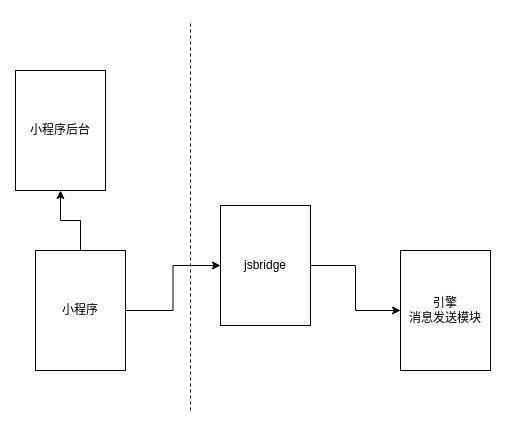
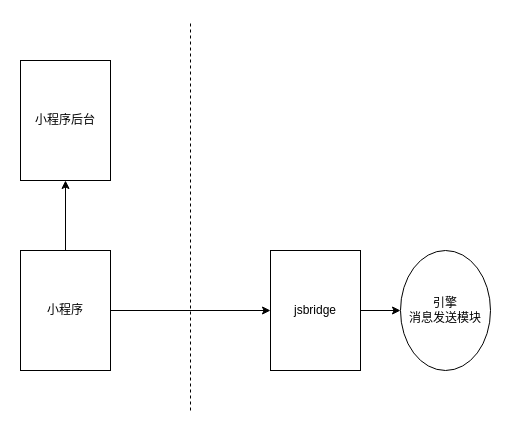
  <mxCell id="0" />
  <mxCell id="1" parent="0" />
  <mxCell id="2" style="edgeStyle=orthogonalEdgeStyle;rounded=0;orthogonalLoop=1;jettySize=auto;html=1;exitX=1;exitY=0.5;exitDx=0;exitDy=0;entryX=0;entryY=0.5;entryDx=0;entryDy=0;" edge="1" parent="1" source="4" target="8"><mxGeometry relative="1" as="geometry" /></mxCell>
  <mxCell id="3" style="edgeStyle=orthogonalEdgeStyle;rounded=0;orthogonalLoop=1;jettySize=auto;html=1;exitX=0.5;exitY=0;exitDx=0;exitDy=0;entryX=0.5;entryY=1;entryDx=0;entryDy=0;" edge="1" parent="1" source="4" target="5"><mxGeometry relative="1" as="geometry" /></mxCell>
- <mxCell id="4" value="小程序" style="rounded=0;whiteSpace=wrap;html=1;" vertex="1" parent="1"><mxGeometry x="35" y="250" width="90" height="120" as="geometry" /></mxCell>
- <mxCell id="5" value="小程序后台" style="rounded=0;whiteSpace=wrap;html=1;" vertex="1" parent="1"><mxGeometry x="15" y="70" width="90" height="120" as="geometry" /></mxCell>
+ <mxCell id="4" value="小程序" style="rounded=0;whiteSpace=wrap;html=1;" vertex="1" parent="1"><mxGeometry x="20" y="250" width="90" height="120" as="geometry" /></mxCell>
+ <mxCell id="5" value="小程序后台" style="rounded=0;whiteSpace=wrap;html=1;" vertex="1" parent="1"><mxGeometry x="20" y="60" width="90" height="120" as="geometry" /></mxCell>
  <mxCell id="6" value="" style="endArrow=none;dashed=1;html=1;" edge="1" parent="1"><mxGeometry width="50" height="50" relative="1" as="geometry"><mxPoint x="190" y="410" as="sourcePoint" /><mxPoint x="190" y="20" as="targetPoint" /></mxGeometry></mxCell>
  <mxCell id="7" style="edgeStyle=orthogonalEdgeStyle;rounded=0;orthogonalLoop=1;jettySize=auto;html=1;exitX=1;exitY=0.5;exitDx=0;exitDy=0;entryX=0;entryY=0.5;entryDx=0;entryDy=0;" edge="1" parent="1" source="8" target="9"><mxGeometry relative="1" as="geometry" /></mxCell>
- <mxCell id="8" value="jsbridge" style="rounded=0;whiteSpace=wrap;html=1;" vertex="1" parent="1"><mxGeometry x="220" y="205" width="90" height="120" as="geometry" /></mxCell>
- <mxCell id="9" value="引擎&lt;br&gt;消息发送模块" style="rounded=0;whiteSpace=wrap;html=1;" vertex="1" parent="1"><mxGeometry x="400" y="250" width="90" height="120" as="geometry" /></mxCell>
+ <mxCell id="8" value="jsbridge" style="rounded=0;whiteSpace=wrap;html=1;" vertex="1" parent="1"><mxGeometry x="270" y="250" width="90" height="120" as="geometry" /></mxCell>
+ <mxCell id="9" value="引擎&lt;br&gt;消息发送模块" style="ellipse;whiteSpace=wrap;html=1;" vertex="1" parent="1"><mxGeometry x="400" y="250" width="90" height="120" as="geometry" /></mxCell>
